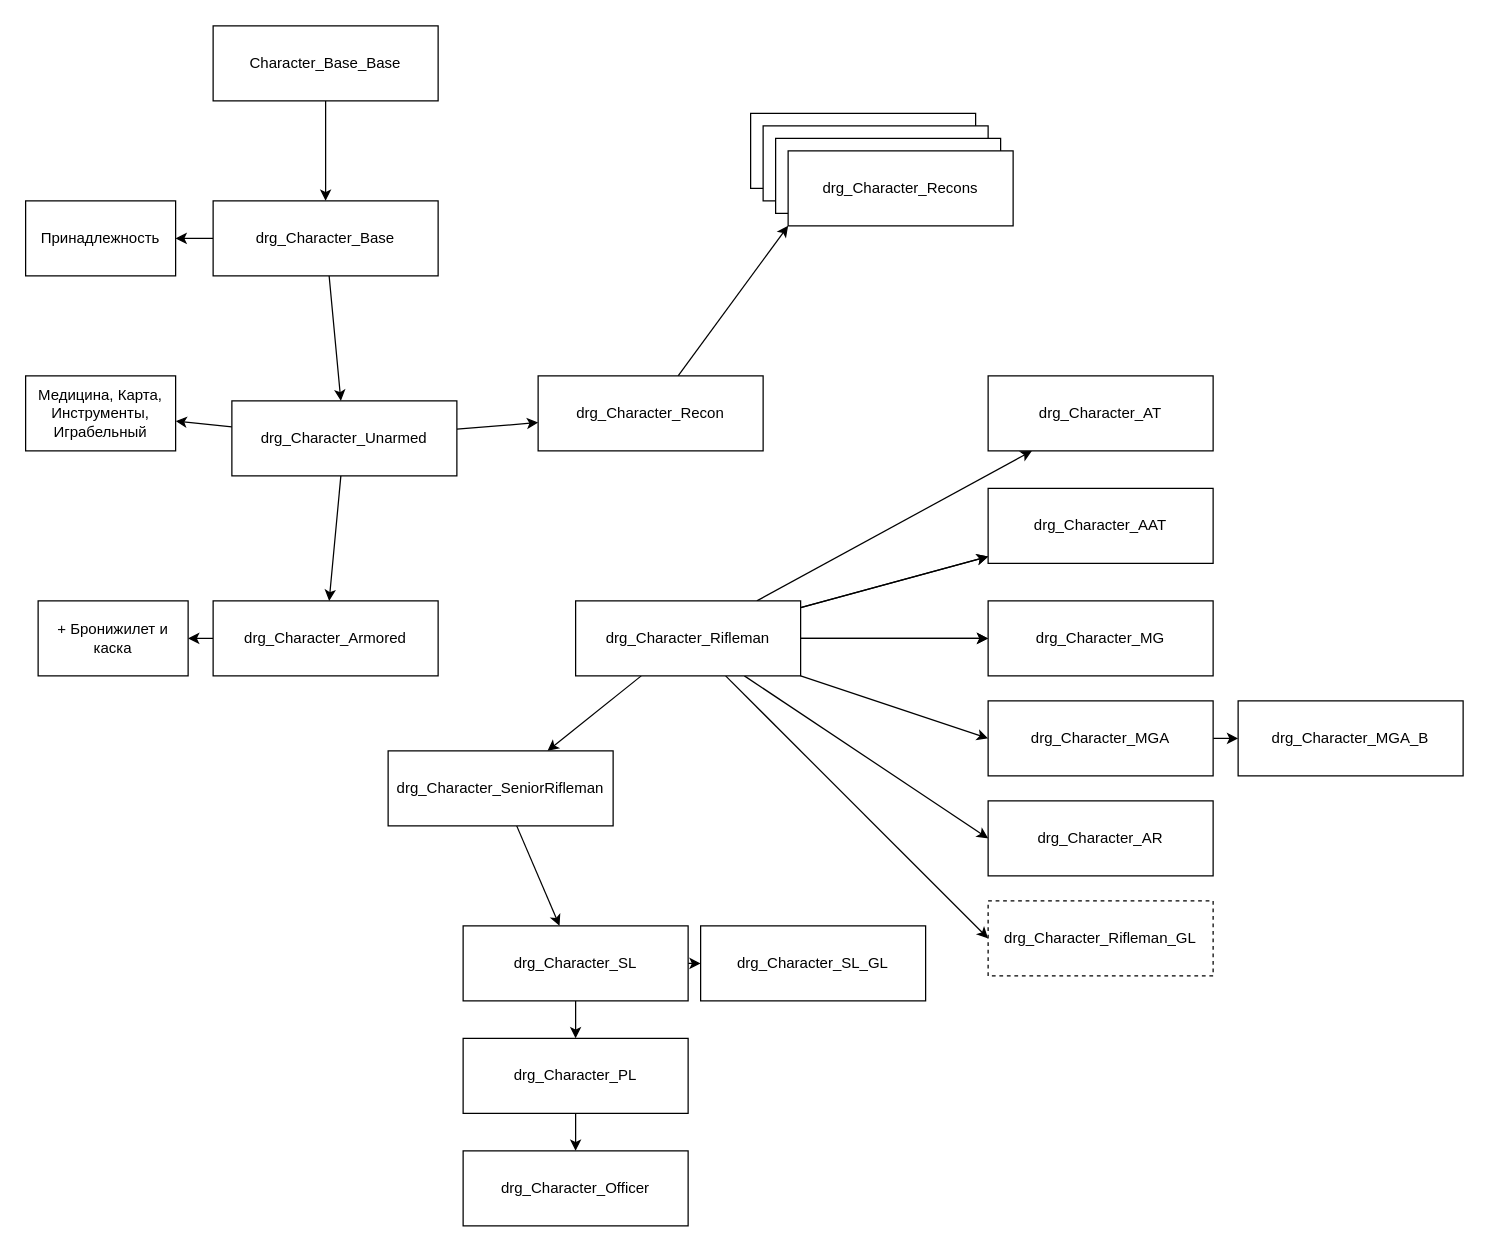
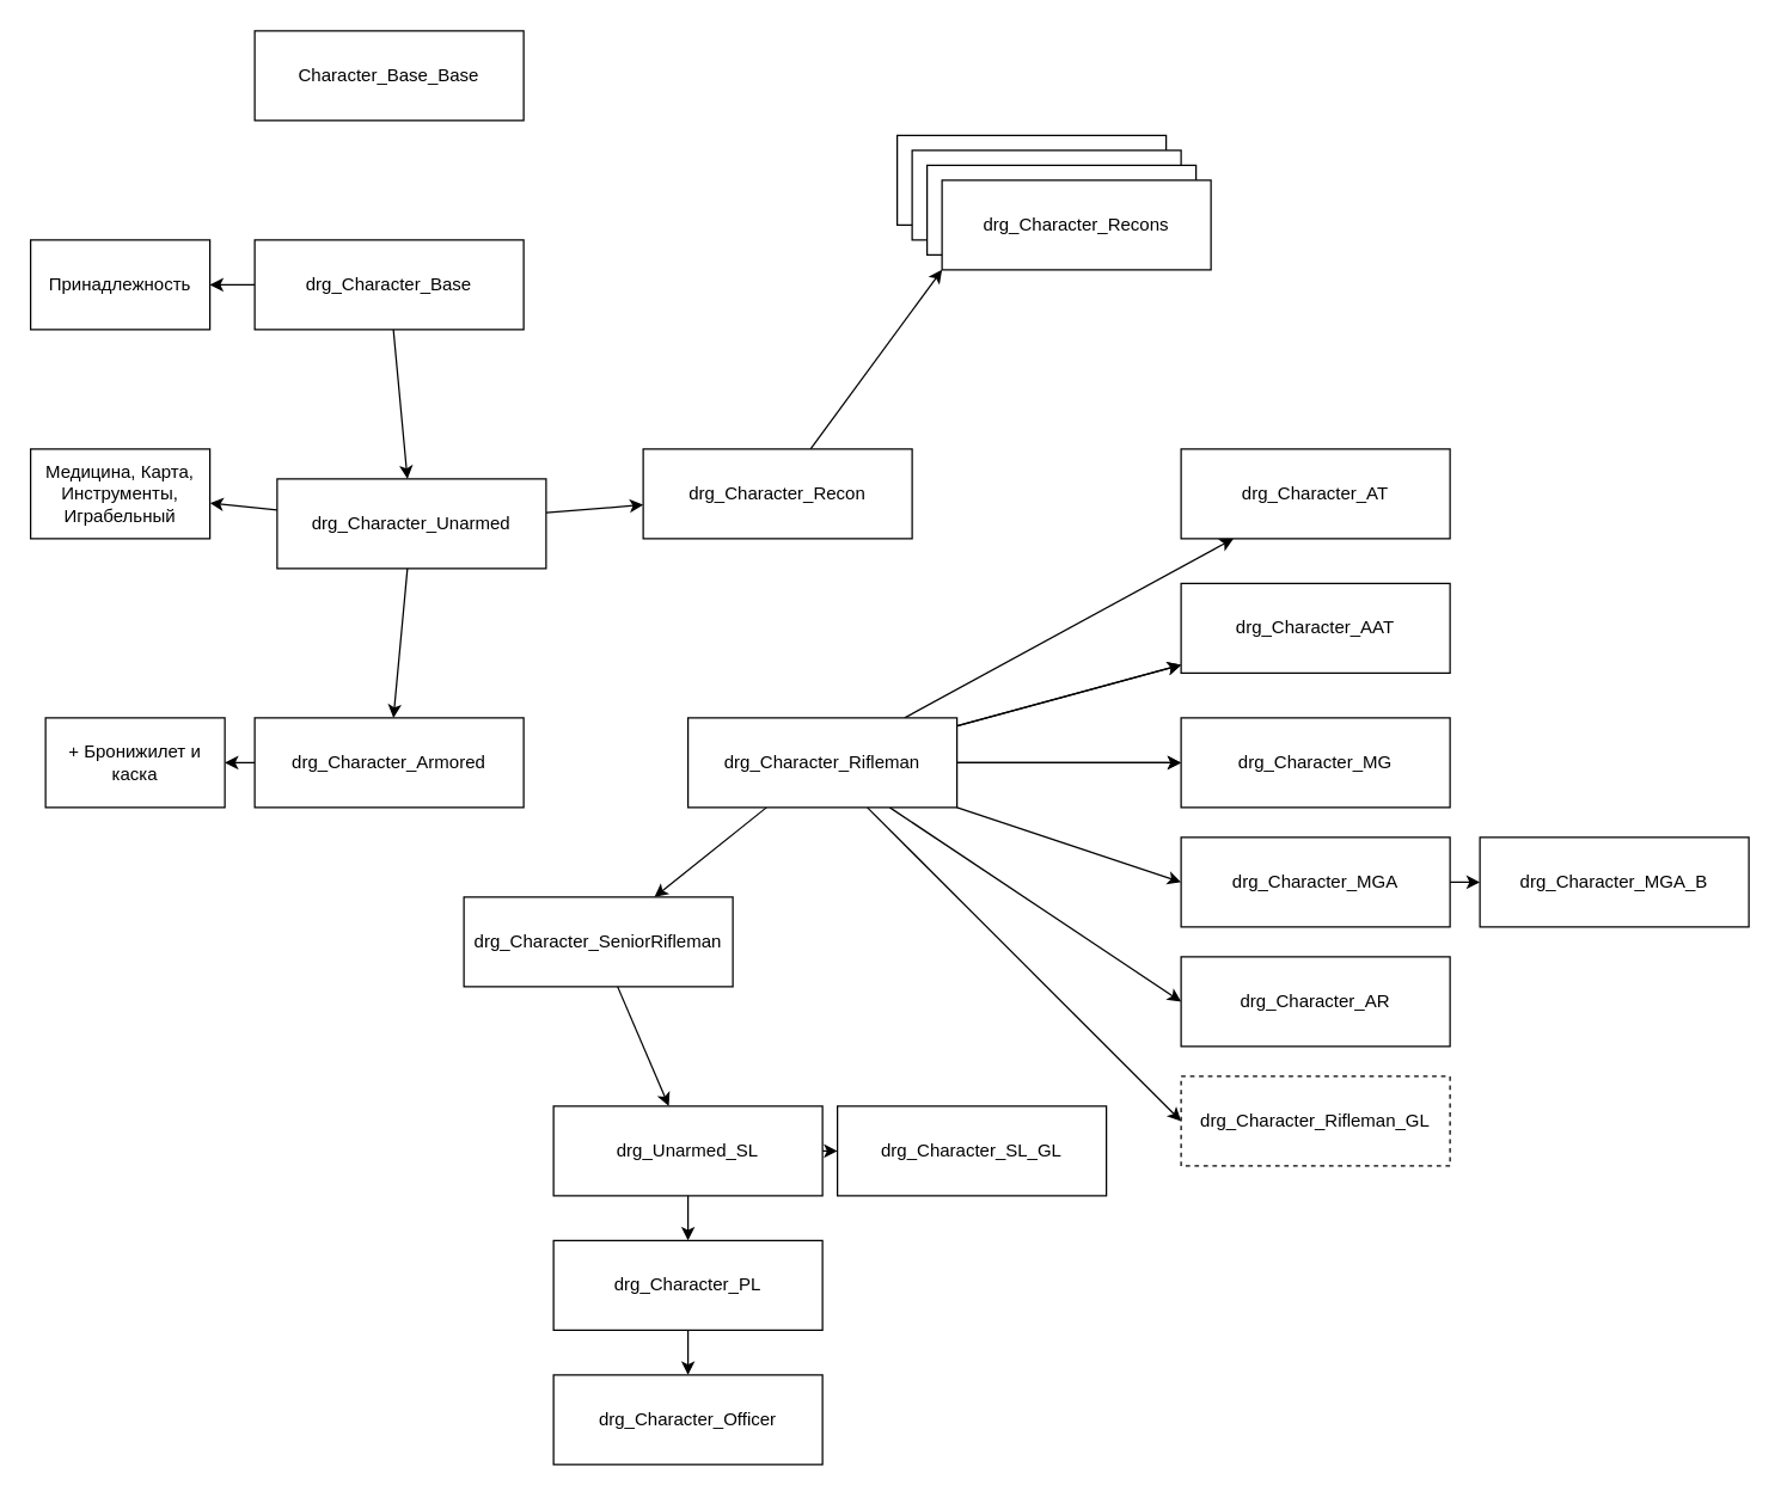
  <mxCell id="0" />
  <mxCell id="1" parent="0" />
- <mxCell id="2" value="" style="edgeStyle=none;html=1;" parent="1" source="3" target="6" edge="1"><mxGeometry relative="1" as="geometry" /></mxCell>
  <mxCell id="3" value="Character_Base_Base" style="rounded=0;whiteSpace=wrap;html=1;" parent="1" vertex="1"><mxGeometry x="170" y="20" width="180" height="60" as="geometry" /></mxCell>
  <mxCell id="4" value="" style="edgeStyle=none;html=1;" parent="1" source="6" target="10" edge="1"><mxGeometry relative="1" as="geometry" /></mxCell>
  <mxCell id="5" value="" style="edgeStyle=none;html=1;" parent="1" source="6" target="11" edge="1"><mxGeometry relative="1" as="geometry" /></mxCell>
  <mxCell id="6" value="drg_Character_Base" style="rounded=0;whiteSpace=wrap;html=1;" parent="1" vertex="1"><mxGeometry x="170" y="160" width="180" height="60" as="geometry" /></mxCell>
  <mxCell id="7" value="" style="edgeStyle=none;html=1;" parent="1" source="10" target="12" edge="1"><mxGeometry relative="1" as="geometry" /></mxCell>
  <mxCell id="8" value="" style="edgeStyle=none;html=1;" parent="1" source="10" target="14" edge="1"><mxGeometry relative="1" as="geometry" /></mxCell>
  <mxCell id="9" value="" style="edgeStyle=none;html=1;" edge="1" parent="1" source="10" target="44"><mxGeometry relative="1" as="geometry" /></mxCell>
  <mxCell id="10" value="drg_Character_Unarmed" style="rounded=0;whiteSpace=wrap;html=1;" parent="1" vertex="1"><mxGeometry x="185" y="320" width="180" height="60" as="geometry" /></mxCell>
  <mxCell id="11" value="Принадлежность" style="whiteSpace=wrap;html=1;rounded=0;" parent="1" vertex="1"><mxGeometry x="20" y="160" width="120" height="60" as="geometry" /></mxCell>
  <mxCell id="12" value="Медицина, Карта, Инструменты, Играбельный" style="whiteSpace=wrap;html=1;rounded=0;" parent="1" vertex="1"><mxGeometry x="20" y="300" width="120" height="60" as="geometry" /></mxCell>
  <mxCell id="13" value="" style="edgeStyle=none;html=1;" parent="1" source="14" target="15" edge="1"><mxGeometry relative="1" as="geometry" /></mxCell>
  <mxCell id="14" value="drg_Character_Armored" style="whiteSpace=wrap;html=1;rounded=0;" parent="1" vertex="1"><mxGeometry x="170" y="480" width="180" height="60" as="geometry" /></mxCell>
  <mxCell id="15" value="+ Бронижилет и каска" style="whiteSpace=wrap;html=1;rounded=0;" parent="1" vertex="1"><mxGeometry x="30" y="480" width="120" height="60" as="geometry" /></mxCell>
  <mxCell id="16" style="edgeStyle=none;html=1;" parent="1" source="25" target="27" edge="1"><mxGeometry relative="1" as="geometry" /></mxCell>
  <mxCell id="17" value="" style="edgeStyle=none;html=1;" parent="1" source="25" target="35" edge="1"><mxGeometry relative="1" as="geometry" /></mxCell>
  <mxCell id="18" value="" style="edgeStyle=none;html=1;" parent="1" source="25" target="36" edge="1"><mxGeometry relative="1" as="geometry" /></mxCell>
  <mxCell id="19" value="" style="edgeStyle=none;html=1;" parent="1" source="25" target="36" edge="1"><mxGeometry relative="1" as="geometry" /></mxCell>
  <mxCell id="20" value="" style="edgeStyle=none;html=1;" parent="1" source="25" target="37" edge="1"><mxGeometry relative="1" as="geometry" /></mxCell>
  <mxCell id="21" value="" style="edgeStyle=none;html=1;" parent="1" source="25" target="37" edge="1"><mxGeometry relative="1" as="geometry" /></mxCell>
  <mxCell id="22" style="edgeStyle=none;html=1;entryX=0;entryY=0.5;entryDx=0;entryDy=0;" parent="1" source="25" target="39" edge="1"><mxGeometry relative="1" as="geometry"><mxPoint x="720" y="570" as="targetPoint" /></mxGeometry></mxCell>
  <mxCell id="23" style="edgeStyle=none;html=1;entryX=0;entryY=0.5;entryDx=0;entryDy=0;" parent="1" source="25" target="41" edge="1"><mxGeometry relative="1" as="geometry" /></mxCell>
  <mxCell id="24" style="edgeStyle=none;html=1;entryX=0;entryY=0.5;entryDx=0;entryDy=0;" parent="1" source="25" target="42" edge="1"><mxGeometry relative="1" as="geometry" /></mxCell>
  <mxCell id="25" value="drg_Character_Rifleman" style="whiteSpace=wrap;html=1;rounded=0;" parent="1" vertex="1"><mxGeometry x="460" y="480" width="180" height="60" as="geometry" /></mxCell>
  <mxCell id="26" value="" style="edgeStyle=none;html=1;" parent="1" source="27" target="30" edge="1"><mxGeometry relative="1" as="geometry" /></mxCell>
  <mxCell id="27" value="drg_Character_SeniorRifleman" style="whiteSpace=wrap;html=1;rounded=0;" parent="1" vertex="1"><mxGeometry x="310" y="600" width="180" height="60" as="geometry" /></mxCell>
  <mxCell id="28" value="" style="edgeStyle=none;html=1;" parent="1" source="30" target="32" edge="1"><mxGeometry relative="1" as="geometry" /></mxCell>
  <mxCell id="29" value="" style="edgeStyle=none;html=1;" parent="1" source="30" target="34" edge="1"><mxGeometry relative="1" as="geometry" /></mxCell>
- <mxCell id="30" value="drg_Character_SL" style="whiteSpace=wrap;html=1;rounded=0;" parent="1" vertex="1"><mxGeometry x="370" y="740" width="180" height="60" as="geometry" /></mxCell>
+ <mxCell id="30" value="drg_Unarmed_SL" style="whiteSpace=wrap;html=1;rounded=0;" parent="1" vertex="1"><mxGeometry x="370" y="740" width="180" height="60" as="geometry" /></mxCell>
  <mxCell id="31" value="" style="edgeStyle=none;html=1;" parent="1" source="32" target="33" edge="1"><mxGeometry relative="1" as="geometry" /></mxCell>
  <mxCell id="32" value="drg_Character_PL" style="whiteSpace=wrap;html=1;rounded=0;" parent="1" vertex="1"><mxGeometry x="370" y="830" width="180" height="60" as="geometry" /></mxCell>
  <mxCell id="33" value="drg_Character_Officer" style="whiteSpace=wrap;html=1;rounded=0;" parent="1" vertex="1"><mxGeometry x="370" y="920" width="180" height="60" as="geometry" /></mxCell>
  <mxCell id="34" value="drg_Character_SL_GL" style="whiteSpace=wrap;html=1;rounded=0;" parent="1" vertex="1"><mxGeometry x="560" y="740" width="180" height="60" as="geometry" /></mxCell>
  <mxCell id="35" value="drg_Character_AT" style="whiteSpace=wrap;html=1;rounded=0;" parent="1" vertex="1"><mxGeometry x="790" y="300" width="180" height="60" as="geometry" /></mxCell>
  <mxCell id="36" value="drg_Character_AAT" style="whiteSpace=wrap;html=1;rounded=0;" parent="1" vertex="1"><mxGeometry x="790" y="390" width="180" height="60" as="geometry" /></mxCell>
  <mxCell id="37" value="drg_Character_MG" style="whiteSpace=wrap;html=1;rounded=0;" parent="1" vertex="1"><mxGeometry x="790" y="480" width="180" height="60" as="geometry" /></mxCell>
  <mxCell id="38" value="" style="edgeStyle=none;html=1;" parent="1" source="39" target="40" edge="1"><mxGeometry relative="1" as="geometry" /></mxCell>
  <mxCell id="39" value="drg_Character_MGA" style="whiteSpace=wrap;html=1;rounded=0;" parent="1" vertex="1"><mxGeometry x="790" y="560" width="180" height="60" as="geometry" /></mxCell>
  <mxCell id="40" value="drg_Character_MGA_B" style="whiteSpace=wrap;html=1;rounded=0;" parent="1" vertex="1"><mxGeometry x="990" y="560" width="180" height="60" as="geometry" /></mxCell>
  <mxCell id="41" value="drg_Character_AR" style="whiteSpace=wrap;html=1;rounded=0;" parent="1" vertex="1"><mxGeometry x="790" y="640" width="180" height="60" as="geometry" /></mxCell>
  <mxCell id="42" value="drg_Character_Rifleman_GL" style="whiteSpace=wrap;html=1;rounded=0;dashed=1;" parent="1" vertex="1"><mxGeometry x="790" y="720" width="180" height="60" as="geometry" /></mxCell>
  <mxCell id="43" style="edgeStyle=none;html=1;entryX=0;entryY=1;entryDx=0;entryDy=0;" edge="1" parent="1" source="44" target="48"><mxGeometry relative="1" as="geometry"><mxPoint x="630" y="160" as="targetPoint" /></mxGeometry></mxCell>
  <mxCell id="44" value="drg_Character_Recon" style="rounded=0;whiteSpace=wrap;html=1;" vertex="1" parent="1"><mxGeometry x="430" y="300" width="180" height="60" as="geometry" /></mxCell>
  <mxCell id="45" value="drg_Character_Recons" style="rounded=0;whiteSpace=wrap;html=1;" vertex="1" parent="1"><mxGeometry x="600" y="90" width="180" height="60" as="geometry" /></mxCell>
  <mxCell id="46" value="drg_Character_Recons" style="rounded=0;whiteSpace=wrap;html=1;" vertex="1" parent="1"><mxGeometry x="610" y="100" width="180" height="60" as="geometry" /></mxCell>
  <mxCell id="47" value="drg_Character_Recons" style="rounded=0;whiteSpace=wrap;html=1;" vertex="1" parent="1"><mxGeometry x="620" y="110" width="180" height="60" as="geometry" /></mxCell>
  <mxCell id="48" value="drg_Character_Recons" style="rounded=0;whiteSpace=wrap;html=1;" vertex="1" parent="1"><mxGeometry x="630" y="120" width="180" height="60" as="geometry" /></mxCell>
